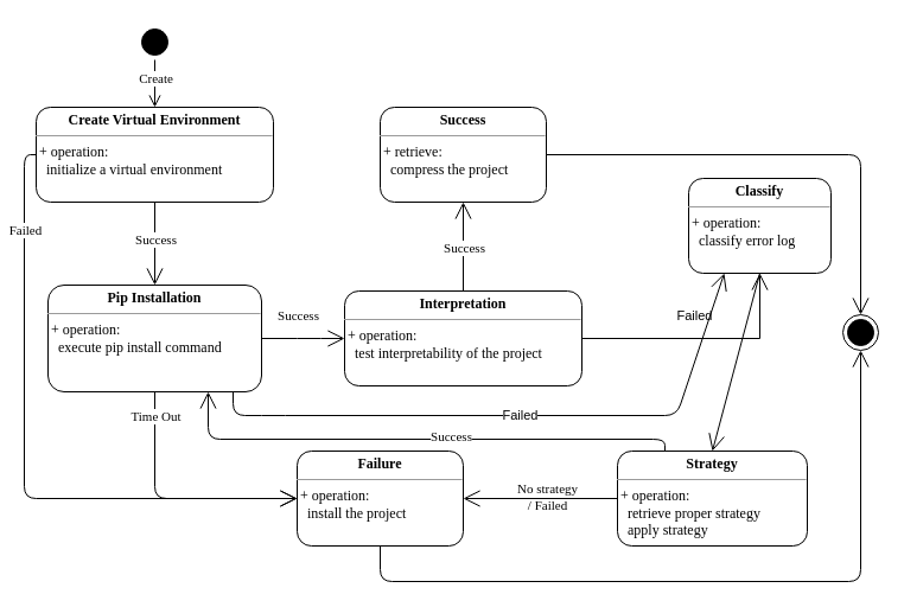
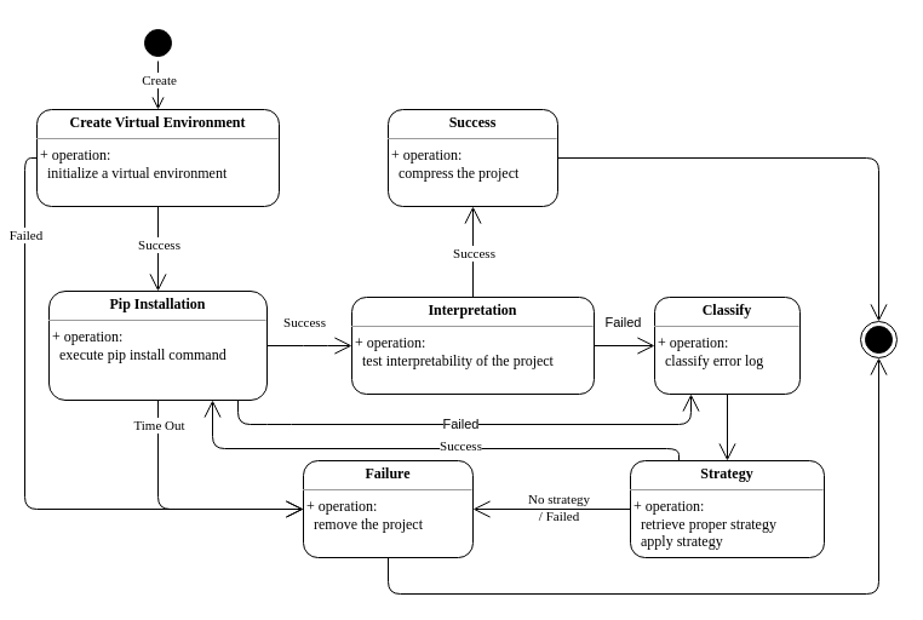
  <mxCell id="0" />
  <mxCell id="1" parent="0" />
  <mxCell id="2" value="&lt;p style=&quot;margin: 0px ; margin-top: 4px ; text-align: center&quot;&gt;&lt;b&gt;Create Virtual Environment&lt;/b&gt;&lt;/p&gt;&lt;hr size=&quot;1&quot;&gt;&lt;div style=&quot;height: 2px&quot;&gt;&amp;nbsp;+ operation:&lt;br&gt;&amp;nbsp; &amp;nbsp;initialize a virtual environment&lt;br&gt;&lt;/div&gt;" style="verticalAlign=top;align=left;overflow=fill;fontSize=12;fontFamily=Garamond;html=1;rounded=1;" parent="1" vertex="1"><mxGeometry x="30" y="90" width="200" height="80" as="geometry" /></mxCell>
- <mxCell id="3" value="&lt;p style=&quot;margin: 0px ; margin-top: 4px ; text-align: center&quot;&gt;&lt;b&gt;Classify&lt;/b&gt;&lt;/p&gt;&lt;hr size=&quot;1&quot;&gt;&lt;div style=&quot;height: 2px&quot;&gt;&amp;nbsp;+ operation:&lt;br&gt;&amp;nbsp; &amp;nbsp;classify error log&lt;/div&gt;" style="verticalAlign=top;align=left;overflow=fill;fontSize=12;fontFamily=Garamond;html=1;rounded=1;" parent="1" vertex="1"><mxGeometry x="580" y="150" width="120" height="80" as="geometry" /></mxCell>
+ <mxCell id="3" value="&lt;p style=&quot;margin: 0px ; margin-top: 4px ; text-align: center&quot;&gt;&lt;b&gt;Classify&lt;/b&gt;&lt;/p&gt;&lt;hr size=&quot;1&quot;&gt;&lt;div style=&quot;height: 2px&quot;&gt;&amp;nbsp;+ operation:&lt;br&gt;&amp;nbsp; &amp;nbsp;classify error log&lt;/div&gt;" style="verticalAlign=top;align=left;overflow=fill;fontSize=12;fontFamily=Garamond;html=1;rounded=1;" parent="1" vertex="1"><mxGeometry x="540" y="245" width="120" height="80" as="geometry" /></mxCell>
  <mxCell id="4" value="&lt;p style=&quot;margin: 0px ; margin-top: 4px ; text-align: center&quot;&gt;&lt;b&gt;Strategy&lt;/b&gt;&lt;/p&gt;&lt;hr size=&quot;1&quot;&gt;&lt;div style=&quot;height: 2px&quot;&gt;&amp;nbsp;+ operation:&lt;br&gt;&amp;nbsp; &amp;nbsp;retrieve proper strategy&lt;br&gt;&amp;nbsp; &amp;nbsp;apply strategy&lt;/div&gt;" style="verticalAlign=top;align=left;overflow=fill;fontSize=12;fontFamily=Garamond;html=1;rounded=1;" parent="1" vertex="1"><mxGeometry x="520" y="380" width="160" height="80" as="geometry" /></mxCell>
- <mxCell id="5" value="&lt;p style=&quot;margin: 0px ; margin-top: 4px ; text-align: center&quot;&gt;&lt;b&gt;Failure&lt;/b&gt;&lt;/p&gt;&lt;hr size=&quot;1&quot;&gt;&lt;div style=&quot;height: 2px&quot;&gt;&amp;nbsp;+ operation:&lt;br&gt;&amp;nbsp; &amp;nbsp;install the project&lt;/div&gt;" style="verticalAlign=top;align=left;overflow=fill;fontSize=12;fontFamily=Garamond;html=1;rounded=1;" parent="1" vertex="1"><mxGeometry x="250" y="380" width="140" height="80" as="geometry" /></mxCell>
- <mxCell id="6" value="&lt;p style=&quot;margin: 0px ; margin-top: 4px ; text-align: center&quot;&gt;&lt;b&gt;Success&lt;/b&gt;&lt;/p&gt;&lt;hr size=&quot;1&quot;&gt;&lt;div style=&quot;height: 2px&quot;&gt;&amp;nbsp;+ retrieve:&lt;br&gt;&amp;nbsp; &amp;nbsp;compress the project&lt;/div&gt;" style="verticalAlign=top;align=left;overflow=fill;fontSize=12;fontFamily=Garamond;html=1;rounded=1;" parent="1" vertex="1"><mxGeometry x="320" y="90" width="140" height="80" as="geometry" /></mxCell>
+ <mxCell id="5" value="&lt;p style=&quot;margin: 0px ; margin-top: 4px ; text-align: center&quot;&gt;&lt;b&gt;Failure&lt;/b&gt;&lt;/p&gt;&lt;hr size=&quot;1&quot;&gt;&lt;div style=&quot;height: 2px&quot;&gt;&amp;nbsp;+ operation:&lt;br&gt;&amp;nbsp; &amp;nbsp;remove the project&lt;/div&gt;" style="verticalAlign=top;align=left;overflow=fill;fontSize=12;fontFamily=Garamond;html=1;rounded=1;" parent="1" vertex="1"><mxGeometry x="250" y="380" width="140" height="80" as="geometry" /></mxCell>
+ <mxCell id="6" value="&lt;p style=&quot;margin: 0px ; margin-top: 4px ; text-align: center&quot;&gt;&lt;b&gt;Success&lt;/b&gt;&lt;/p&gt;&lt;hr size=&quot;1&quot;&gt;&lt;div style=&quot;height: 2px&quot;&gt;&amp;nbsp;+ operation:&lt;br&gt;&amp;nbsp; &amp;nbsp;compress the project&lt;/div&gt;" style="verticalAlign=top;align=left;overflow=fill;fontSize=12;fontFamily=Garamond;html=1;rounded=1;" parent="1" vertex="1"><mxGeometry x="320" y="90" width="140" height="80" as="geometry" /></mxCell>
  <mxCell id="7" value="" style="edgeStyle=orthogonalEdgeStyle;rounded=0;orthogonalLoop=1;jettySize=auto;html=1;endArrow=open;endFill=0;strokeWidth=1;endSize=12;" parent="1" source="9" target="3" edge="1"><mxGeometry relative="1" as="geometry" /></mxCell>
  <mxCell id="8" value="Failed" style="edgeLabel;html=1;align=center;verticalAlign=middle;resizable=0;points=[];" vertex="1" connectable="0" parent="7"><mxGeometry x="-0.08" relative="1" as="geometry"><mxPoint y="-20" as="offset" /></mxGeometry></mxCell>
  <mxCell id="9" value="&lt;p style=&quot;margin: 0px ; margin-top: 4px ; text-align: center&quot;&gt;&lt;b&gt;Interpretation&lt;/b&gt;&lt;/p&gt;&lt;hr size=&quot;1&quot;&gt;&lt;div style=&quot;height: 2px&quot;&gt;&amp;nbsp;+ operation:&lt;br&gt;&amp;nbsp; &amp;nbsp;test interpretability of the project&lt;/div&gt;" style="verticalAlign=top;align=left;overflow=fill;fontSize=12;fontFamily=Garamond;html=1;rounded=1;" parent="1" vertex="1"><mxGeometry x="290" y="245" width="200" height="80" as="geometry" /></mxCell>
  <mxCell id="10" value="&lt;p style=&quot;margin: 0px ; margin-top: 4px ; text-align: center&quot;&gt;&lt;b&gt;Pip Installation&lt;/b&gt;&lt;/p&gt;&lt;hr size=&quot;1&quot;&gt;&lt;div style=&quot;height: 2px&quot;&gt;&amp;nbsp;+ operation:&lt;br&gt;&amp;nbsp; &amp;nbsp;execute pip install command&lt;/div&gt;" style="verticalAlign=top;align=left;overflow=fill;fontSize=12;fontFamily=Garamond;html=1;rounded=1;" parent="1" vertex="1"><mxGeometry x="40" y="240" width="180" height="90" as="geometry" /></mxCell>
  <mxCell id="11" value="" style="ellipse;html=1;shape=startState;fillColor=#000000;strokeColor=#000000;rounded=1;fontFamily=Garamond;" parent="1" vertex="1"><mxGeometry x="115" width="30" height="30" as="geometry" y="20" /></mxCell>
  <mxCell id="12" value="" style="edgeStyle=orthogonalEdgeStyle;html=1;verticalAlign=bottom;endArrow=open;endSize=8;strokeColor=#000000;fontFamily=Garamond;exitX=0.5;exitY=1;exitDx=0;exitDy=0;entryX=0.5;entryY=0;entryDx=0;entryDy=0;" parent="1" source="11" target="2" edge="1"><mxGeometry relative="1" as="geometry"><mxPoint x="-150" y="280" as="targetPoint" /><Array as="points" /></mxGeometry></mxCell>
  <mxCell id="13" value="Create" style="edgeLabel;html=1;align=center;verticalAlign=middle;resizable=0;points=[];fontFamily=Garamond;" parent="12" vertex="1" connectable="0"><mxGeometry x="-0.075" relative="1" as="geometry"><mxPoint y="-4" as="offset" /></mxGeometry></mxCell>
  <mxCell id="14" value="" style="ellipse;html=1;shape=endState;fillColor=#000000;strokeColor=#000000;rounded=1;fontFamily=Garamond;" parent="1" vertex="1"><mxGeometry x="710" y="265" width="30" height="30" as="geometry" /></mxCell>
  <mxCell id="15" value="" style="endArrow=open;endFill=1;endSize=12;html=1;strokeColor=#000000;fontFamily=Garamond;exitX=0.5;exitY=1;exitDx=0;exitDy=0;entryX=0.5;entryY=0;entryDx=0;entryDy=0;" parent="1" source="2" target="10" edge="1"><mxGeometry width="160" relative="1" as="geometry"><mxPoint x="30" y="360" as="sourcePoint" /><mxPoint x="190" y="360" as="targetPoint" /></mxGeometry></mxCell>
  <mxCell id="16" value="Success" style="edgeLabel;html=1;align=center;verticalAlign=middle;resizable=0;points=[];fontFamily=Garamond;labelBackgroundColor=#ffffff;fontStyle=0" parent="15" vertex="1" connectable="0"><mxGeometry x="-0.175" y="1" relative="1" as="geometry"><mxPoint x="-1" y="2" as="offset" /></mxGeometry></mxCell>
  <mxCell id="17" value="" style="endArrow=open;endFill=1;endSize=12;html=1;strokeColor=#000000;fontFamily=Garamond;exitX=1;exitY=0.5;exitDx=0;exitDy=0;entryX=0;entryY=0.5;entryDx=0;entryDy=0;" parent="1" source="10" target="9" edge="1"><mxGeometry width="160" relative="1" as="geometry"><mxPoint x="10" y="290" as="sourcePoint" /><mxPoint x="170" y="290" as="targetPoint" /><Array as="points"><mxPoint x="260" y="285" /></Array></mxGeometry></mxCell>
  <mxCell id="18" value="Success" style="edgeLabel;html=1;align=center;verticalAlign=middle;resizable=0;points=[];fontFamily=Garamond;labelBackgroundColor=#ffffff;" parent="17" vertex="1" connectable="0"><mxGeometry x="-0.175" y="1" relative="1" as="geometry"><mxPoint x="1" y="-19" as="offset" /></mxGeometry></mxCell>
  <mxCell id="19" value="" style="endArrow=open;endFill=1;endSize=12;html=1;strokeColor=#000000;fontFamily=Garamond;exitX=0.5;exitY=1;exitDx=0;exitDy=0;entryX=0.5;entryY=0;entryDx=0;entryDy=0;" parent="1" source="3" target="4" edge="1"><mxGeometry width="160" relative="1" as="geometry"><mxPoint x="460" y="470" as="sourcePoint" /><mxPoint x="620" y="470" as="targetPoint" /></mxGeometry></mxCell>
  <mxCell id="20" value="" style="endArrow=open;endFill=1;endSize=12;html=1;strokeColor=#000000;fontFamily=Garamond;exitX=1;exitY=0.5;exitDx=0;exitDy=0;entryX=0.5;entryY=0;entryDx=0;entryDy=0;" parent="1" source="6" target="14" edge="1"><mxGeometry width="160" relative="1" as="geometry"><mxPoint x="500" y="380" as="sourcePoint" /><mxPoint x="660" y="380" as="targetPoint" /><Array as="points"><mxPoint x="725" y="130" /></Array></mxGeometry></mxCell>
  <mxCell id="21" value="" style="endArrow=open;endFill=1;endSize=12;html=1;strokeColor=#000000;fontFamily=Garamond;entryX=0.5;entryY=1;entryDx=0;entryDy=0;exitX=0.5;exitY=0;exitDx=0;exitDy=0;" parent="1" source="9" target="6" edge="1"><mxGeometry width="160" relative="1" as="geometry"><mxPoint x="450" y="330" as="sourcePoint" /><mxPoint x="450" y="390" as="targetPoint" /></mxGeometry></mxCell>
  <mxCell id="22" value="Success" style="edgeLabel;html=1;align=center;verticalAlign=middle;resizable=0;points=[];fontFamily=Garamond;" parent="21" vertex="1" connectable="0"><mxGeometry x="-0.05" relative="1" as="geometry"><mxPoint y="-1" as="offset" /></mxGeometry></mxCell>
  <mxCell id="23" value="" style="endArrow=open;endFill=1;endSize=12;html=1;strokeColor=#000000;fontFamily=Garamond;entryX=0;entryY=0.5;entryDx=0;entryDy=0;exitX=0.5;exitY=1;exitDx=0;exitDy=0;" parent="1" source="10" target="5" edge="1"><mxGeometry width="160" relative="1" as="geometry"><mxPoint x="450" y="250" as="sourcePoint" /><mxPoint x="450" y="190" as="targetPoint" /><Array as="points"><mxPoint x="130" y="420" /></Array></mxGeometry></mxCell>
  <mxCell id="24" value="Time Out" style="edgeLabel;html=1;align=center;verticalAlign=middle;resizable=0;points=[];fontFamily=Garamond;" parent="23" vertex="1" connectable="0"><mxGeometry x="-0.777" relative="1" as="geometry"><mxPoint y="-3" as="offset" /></mxGeometry></mxCell>
  <mxCell id="25" value="" style="endArrow=open;endFill=1;endSize=12;html=1;strokeColor=#000000;fontFamily=Garamond;entryX=0;entryY=0.5;entryDx=0;entryDy=0;exitX=0;exitY=0.5;exitDx=0;exitDy=0;" parent="1" source="2" target="5" edge="1"><mxGeometry width="160" relative="1" as="geometry"><mxPoint x="190" y="330" as="sourcePoint" /><mxPoint x="370" y="430" as="targetPoint" /><Array as="points"><mxPoint x="20" y="130" /><mxPoint x="20" y="420" /></Array></mxGeometry></mxCell>
  <mxCell id="26" value="Failed" style="edgeLabel;html=1;align=center;verticalAlign=middle;resizable=0;points=[];fontFamily=Garamond;" parent="25" vertex="1" connectable="0"><mxGeometry x="-0.892" y="1" relative="1" as="geometry"><mxPoint x="-1" y="44" as="offset" /></mxGeometry></mxCell>
  <mxCell id="27" value="" style="endArrow=open;endFill=1;endSize=12;html=1;strokeColor=#000000;fontFamily=Garamond;exitX=0;exitY=0.5;exitDx=0;exitDy=0;entryX=1;entryY=0.5;entryDx=0;entryDy=0;" parent="1" source="4" target="5" edge="1"><mxGeometry width="160" relative="1" as="geometry"><mxPoint x="280" y="310" as="sourcePoint" /><mxPoint x="440" y="310" as="targetPoint" /></mxGeometry></mxCell>
  <mxCell id="28" value="No strategy&lt;br&gt;/ Failed" style="edgeLabel;html=1;align=center;verticalAlign=middle;resizable=0;points=[];fontFamily=Garamond;labelBackgroundColor=none;" parent="27" vertex="1" connectable="0"><mxGeometry y="-3" relative="1" as="geometry"><mxPoint x="5" y="1" as="offset" /></mxGeometry></mxCell>
  <mxCell id="29" value="" style="endArrow=open;endFill=1;endSize=12;html=1;strokeColor=#000000;fontFamily=Garamond;exitX=0.25;exitY=0;exitDx=0;exitDy=0;entryX=0.75;entryY=1;entryDx=0;entryDy=0;" parent="1" source="4" target="10" edge="1"><mxGeometry width="160" relative="1" as="geometry"><mxPoint x="610" y="430" as="sourcePoint" /><mxPoint x="530" y="430" as="targetPoint" /><Array as="points"><mxPoint x="560" y="370" /><mxPoint x="175" y="370" /></Array></mxGeometry></mxCell>
  <mxCell id="30" value="Success" style="edgeLabel;html=1;align=center;verticalAlign=middle;resizable=0;points=[];fontFamily=Garamond;" parent="29" vertex="1" connectable="0"><mxGeometry x="-0.121" y="-3" relative="1" as="geometry"><mxPoint as="offset" /></mxGeometry></mxCell>
  <mxCell id="31" value="" style="endArrow=open;endFill=1;endSize=12;html=1;strokeColor=#000000;fontFamily=Garamond;exitX=0.5;exitY=1;exitDx=0;exitDy=0;entryX=0.5;entryY=1;entryDx=0;entryDy=0;" parent="1" source="5" target="14" edge="1"><mxGeometry width="160" relative="1" as="geometry"><mxPoint x="310" y="200" as="sourcePoint" /><mxPoint x="470" y="200" as="targetPoint" /><Array as="points"><mxPoint x="320" y="490" /><mxPoint x="725" y="490" /></Array></mxGeometry></mxCell>
  <mxCell id="32" value="" style="endArrow=open;html=1;entryX=0.25;entryY=1;entryDx=0;entryDy=0;endFill=0;endSize=12;" edge="1" parent="1" target="3"><mxGeometry width="50" height="50" relative="1" as="geometry"><mxPoint x="196" y="330" as="sourcePoint" /><mxPoint x="400" y="330" as="targetPoint" /><Array as="points"><mxPoint x="196" y="350" /><mxPoint x="230" y="350" /><mxPoint x="570" y="350" /></Array></mxGeometry></mxCell>
  <mxCell id="33" value="Failed" style="edgeLabel;html=1;align=center;verticalAlign=middle;resizable=0;points=[];" vertex="1" connectable="0" parent="32"><mxGeometry x="0.137" y="1" relative="1" as="geometry"><mxPoint x="-34.99" as="offset" /></mxGeometry></mxCell>
